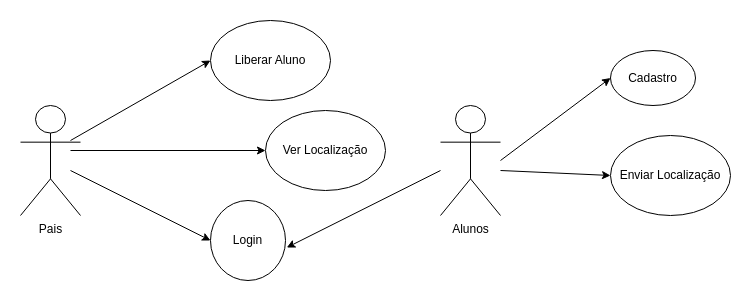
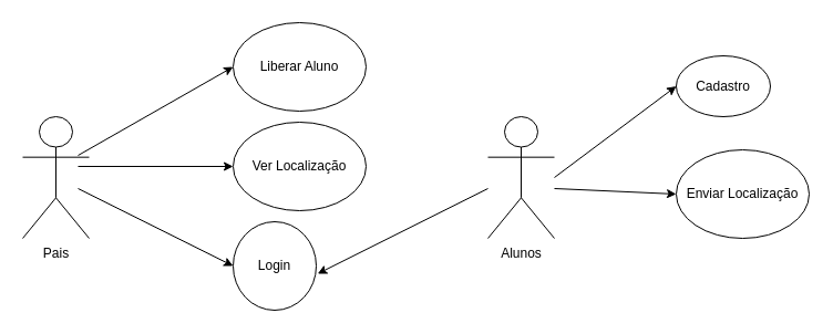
  <mxCell id="0" />
  <mxCell id="1" parent="0" />
  <mxCell id="2" value="&lt;font style=&quot;vertical-align: inherit&quot;&gt;&lt;font style=&quot;vertical-align: inherit&quot;&gt;Alunos&lt;br&gt;&lt;/font&gt;&lt;/font&gt;" style="shape=umlActor;verticalLabelPosition=bottom;labelBackgroundColor=#ffffff;verticalAlign=top;html=1;outlineConnect=0;" vertex="1" parent="1"><mxGeometry x="440" y="105" width="60" height="110" as="geometry" /></mxCell>
- <mxCell id="3" value="Ver Localização" style="ellipse;whiteSpace=wrap;html=1;" vertex="1" parent="1"><mxGeometry x="265" y="110" width="120" height="80" as="geometry" /></mxCell>
+ <mxCell id="3" value="Ver Localização" style="ellipse;whiteSpace=wrap;html=1;" vertex="1" parent="1"><mxGeometry x="210" y="110" width="120" height="80" as="geometry" /></mxCell>
  <mxCell id="4" value="Login" style="ellipse;whiteSpace=wrap;html=1;" vertex="1" parent="1"><mxGeometry x="210" y="200" width="75" height="80" as="geometry" /></mxCell>
  <mxCell id="5" value="Liberar Aluno" style="ellipse;whiteSpace=wrap;html=1;" vertex="1" parent="1"><mxGeometry x="210" y="20" width="120" height="80" as="geometry" /></mxCell>
  <mxCell id="6" value="" style="endArrow=classic;html=1;entryX=0;entryY=0.5;entryDx=0;entryDy=0;" edge="1" parent="1" target="5"><mxGeometry width="50" height="50" relative="1" as="geometry"><mxPoint x="70" y="140" as="sourcePoint" /><mxPoint x="0" y="210" as="targetPoint" /></mxGeometry></mxCell>
  <mxCell id="7" value="" style="endArrow=classic;html=1;entryX=0;entryY=0.5;entryDx=0;entryDy=0;" edge="1" parent="1" target="3"><mxGeometry width="50" height="50" relative="1" as="geometry"><mxPoint x="70" y="150" as="sourcePoint" /><mxPoint x="190" y="100" as="targetPoint" /></mxGeometry></mxCell>
  <mxCell id="8" value="" style="endArrow=classic;html=1;entryX=0;entryY=0.5;entryDx=0;entryDy=0;" edge="1" parent="1" target="4"><mxGeometry width="50" height="50" relative="1" as="geometry"><mxPoint x="70" y="170" as="sourcePoint" /><mxPoint x="190" y="240" as="targetPoint" /></mxGeometry></mxCell>
  <mxCell id="9" value="&lt;font style=&quot;vertical-align: inherit&quot;&gt;&lt;font style=&quot;vertical-align: inherit&quot;&gt;Pais&lt;br&gt;&lt;br&gt;&lt;/font&gt;&lt;/font&gt;" style="shape=umlActor;verticalLabelPosition=bottom;labelBackgroundColor=#ffffff;verticalAlign=top;html=1;outlineConnect=0;" vertex="1" parent="1"><mxGeometry x="20" y="105" width="60" height="110" as="geometry" /></mxCell>
  <mxCell id="10" value="Cadastro" style="ellipse;whiteSpace=wrap;html=1;" vertex="1" parent="1"><mxGeometry x="610" y="50" width="85" height="55" as="geometry" /></mxCell>
  <mxCell id="11" value="Enviar Localização" style="ellipse;whiteSpace=wrap;html=1;" vertex="1" parent="1"><mxGeometry x="610" y="135" width="120" height="80" as="geometry" /></mxCell>
  <mxCell id="12" value="" style="endArrow=classic;html=1;entryX=1.017;entryY=0.588;entryDx=0;entryDy=0;entryPerimeter=0;" edge="1" parent="1" target="4"><mxGeometry width="50" height="50" relative="1" as="geometry"><mxPoint x="440" y="170" as="sourcePoint" /><mxPoint x="520" y="270" as="targetPoint" /></mxGeometry></mxCell>
  <mxCell id="13" value="" style="endArrow=classic;html=1;entryX=0;entryY=0.5;entryDx=0;entryDy=0;" edge="1" parent="1" target="10"><mxGeometry width="50" height="50" relative="1" as="geometry"><mxPoint x="500" y="160" as="sourcePoint" /><mxPoint x="440" y="277.04" as="targetPoint" /></mxGeometry></mxCell>
  <mxCell id="14" value="" style="endArrow=classic;html=1;entryX=0;entryY=0.5;entryDx=0;entryDy=0;" edge="1" parent="1" target="11"><mxGeometry width="50" height="50" relative="1" as="geometry"><mxPoint x="500" y="170" as="sourcePoint" /><mxPoint x="620" y="80" as="targetPoint" /></mxGeometry></mxCell>
